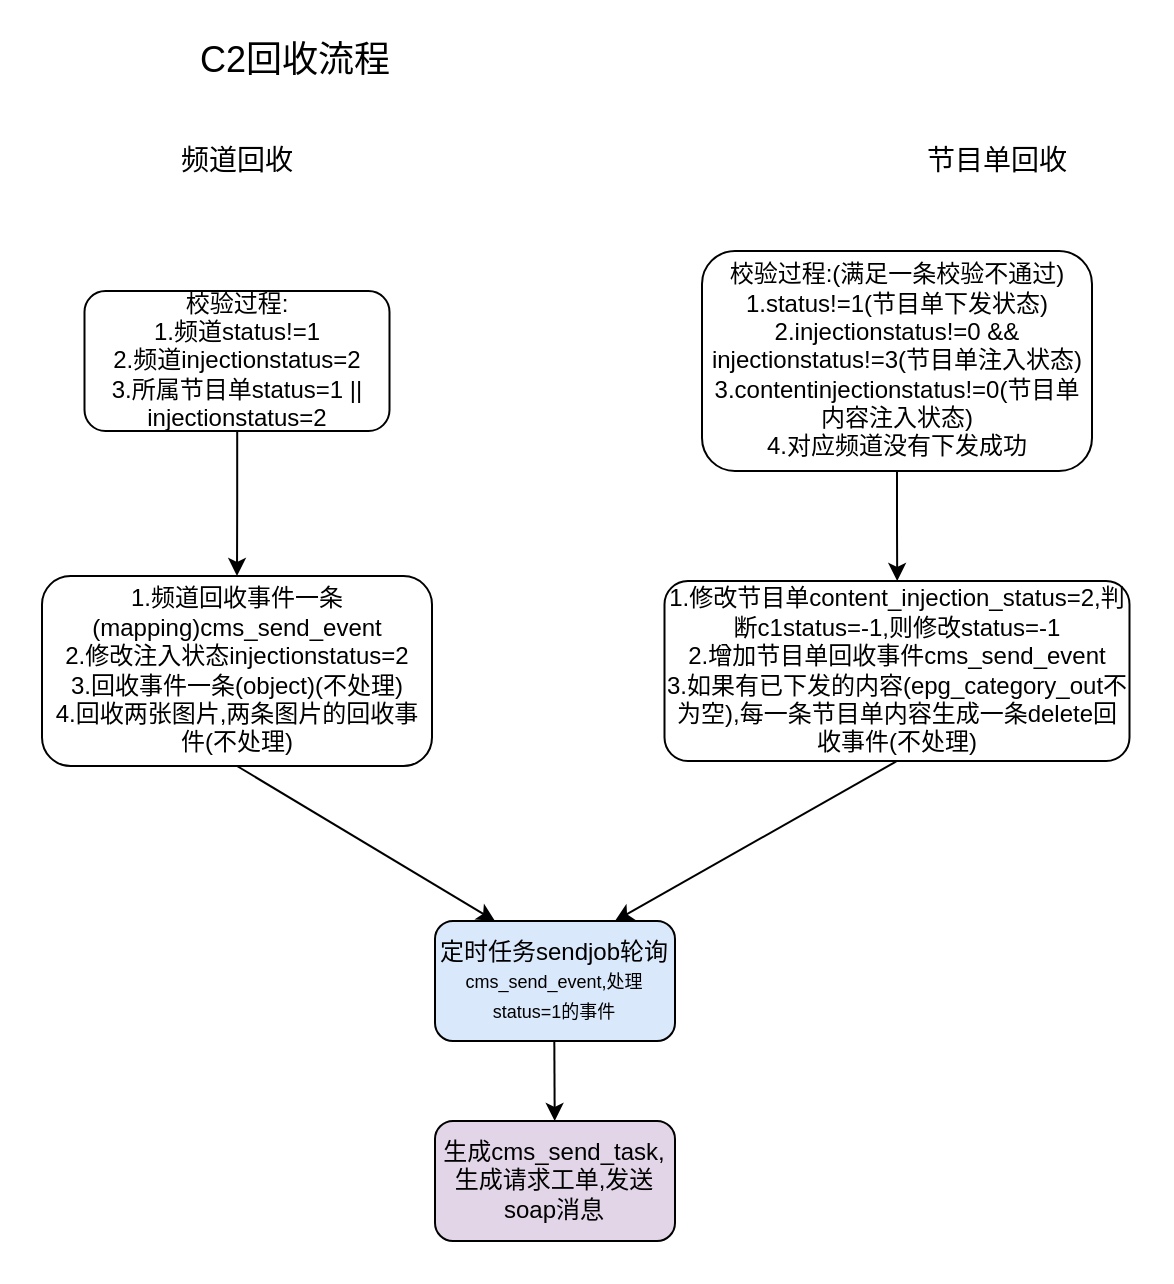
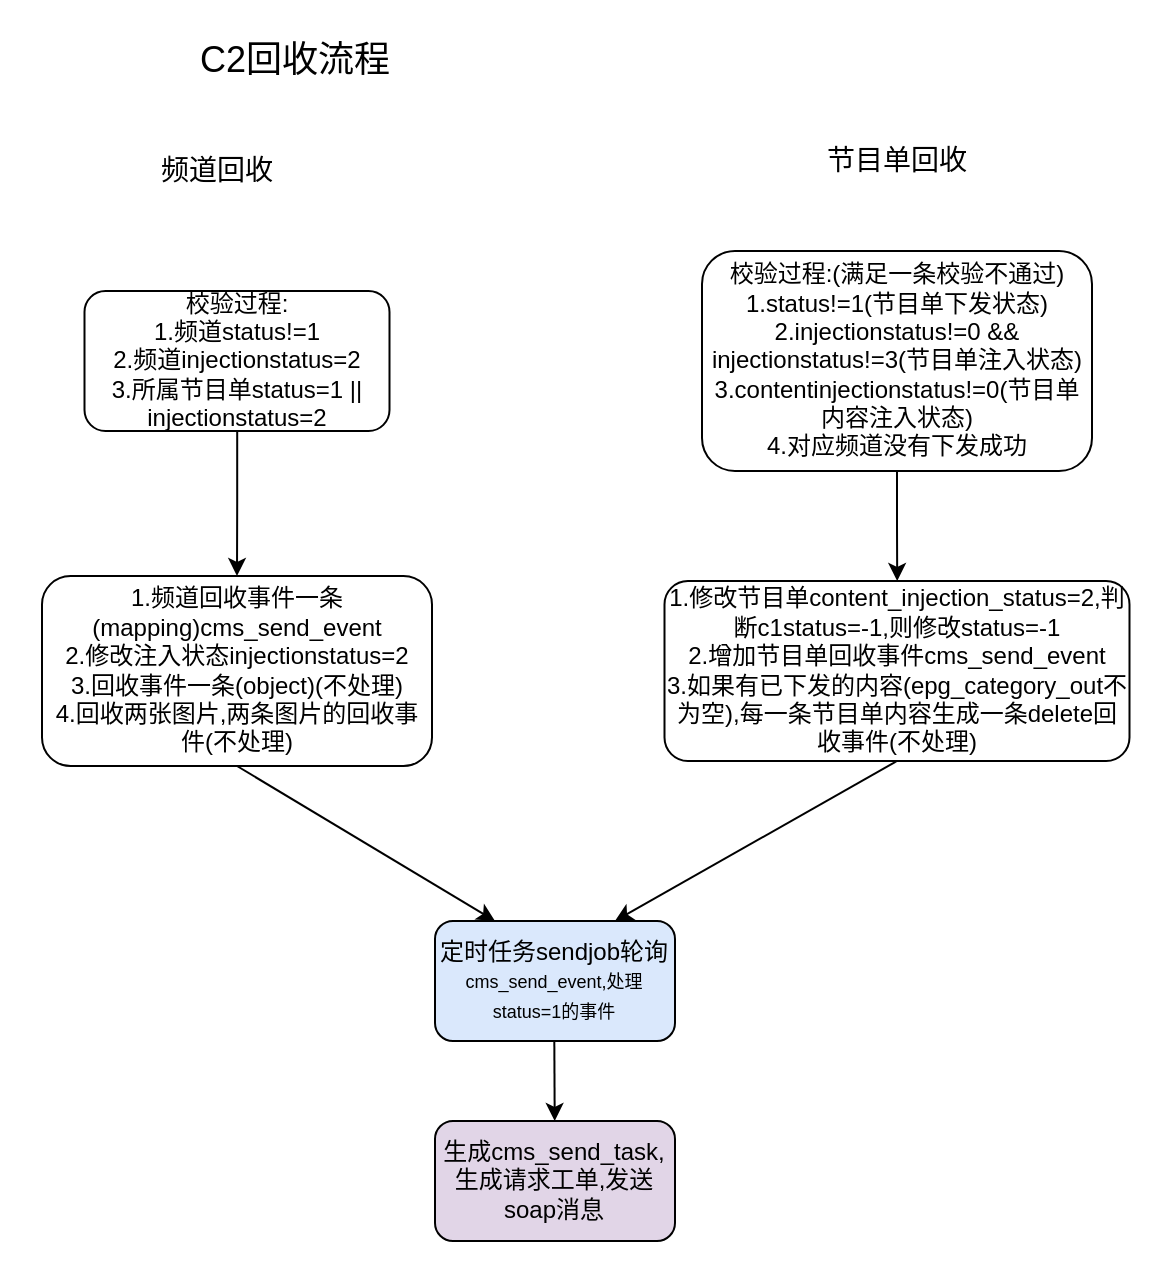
  <mxCell id="0" />
  <mxCell id="1" parent="0" />
  <mxCell id="2" value="&lt;font style=&quot;font-size: 18px&quot;&gt;C2回收流程&lt;/font&gt;" style="text;html=1;align=center;verticalAlign=middle;resizable=0;points=[];autosize=1;" vertex="1" parent="1"><mxGeometry x="92" y="20" width="110" height="20" as="geometry" /></mxCell>
- <mxCell id="3" value="&lt;font style=&quot;font-size: 14px&quot;&gt;频道回收&lt;/font&gt;" style="text;html=1;align=center;verticalAlign=middle;resizable=0;points=[];autosize=1;" vertex="1" parent="1"><mxGeometry x="83" y="70" width="70" height="20" as="geometry" /></mxCell>
+ <mxCell id="3" value="&lt;font style=&quot;font-size: 14px&quot;&gt;频道回收&lt;/font&gt;" style="text;html=1;align=center;verticalAlign=middle;resizable=0;points=[];autosize=1;" vertex="1" parent="1"><mxGeometry x="73" y="75" width="70" height="20" as="geometry" /></mxCell>
  <mxCell id="4" value="" style="edgeStyle=orthogonalEdgeStyle;rounded=0;orthogonalLoop=1;jettySize=auto;html=1;" edge="1" parent="1" source="5" target="13"><mxGeometry relative="1" as="geometry" /></mxCell>
  <mxCell id="5" value="校验过程:&lt;br&gt;1.频道status!=1&lt;br&gt;2.频道injectionstatus=2&lt;br&gt;3.所属节目单status=1 || injectionstatus=2" style="rounded=1;whiteSpace=wrap;html=1;" vertex="1" parent="1"><mxGeometry x="41.75" y="145" width="152.5" height="70" as="geometry" /></mxCell>
- <mxCell id="6" value="&lt;font style=&quot;font-size: 14px&quot;&gt;节目单回收&lt;/font&gt;" style="text;html=1;align=center;verticalAlign=middle;resizable=0;points=[];autosize=1;" vertex="1" parent="1"><mxGeometry x="453" y="70" width="90" height="20" as="geometry" /></mxCell>
+ <mxCell id="6" value="&lt;font style=&quot;font-size: 14px&quot;&gt;节目单回收&lt;/font&gt;" style="text;html=1;align=center;verticalAlign=middle;resizable=0;points=[];autosize=1;" vertex="1" parent="1"><mxGeometry x="403" y="70" width="90" height="20" as="geometry" /></mxCell>
  <mxCell id="7" value="" style="edgeStyle=orthogonalEdgeStyle;rounded=0;orthogonalLoop=1;jettySize=auto;html=1;" edge="1" parent="1" source="8" target="9"><mxGeometry relative="1" as="geometry" /></mxCell>
  <mxCell id="8" value="校验过程:(满足一条校验不通过)&lt;br&gt;1.status!=1(节目单下发状态)&lt;br&gt;2.injectionstatus!=0 &amp;amp;&amp;amp; injectionstatus!=3(节目单注入状态)&lt;br&gt;3.contentinjectionstatus!=0(节目单内容注入状态)&lt;br&gt;4.对应频道没有下发成功" style="rounded=1;whiteSpace=wrap;html=1;" vertex="1" parent="1"><mxGeometry x="350.5" y="125" width="195" height="110" as="geometry" /></mxCell>
  <mxCell id="9" value="1.修改节目单content_injection_status=2,判断c1status=-1,则修改status=-1&lt;br&gt;2.增加节目单回收事件cms_send_event&lt;br&gt;3.如果有已下发的内容(epg_category_out不为空),每一条节目单内容生成一条delete回收事件(不处理)" style="whiteSpace=wrap;html=1;rounded=1;arcSize=13;" vertex="1" parent="1"><mxGeometry x="331.75" y="290" width="232.5" height="90" as="geometry" /></mxCell>
  <mxCell id="10" value="定时任务sendjob轮询&lt;span style=&quot;font-size: 9px&quot;&gt;cms_send_event,处理status=1的事件&lt;/span&gt;" style="rounded=1;whiteSpace=wrap;html=1;fillColor=#dae8fc;" vertex="1" parent="1"><mxGeometry x="217" y="460" width="120" height="60" as="geometry" /></mxCell>
  <mxCell id="11" value="" style="endArrow=classic;html=1;" edge="1" parent="1" target="12"><mxGeometry width="50" height="50" relative="1" as="geometry"><mxPoint x="276.66" y="520" as="sourcePoint" /><mxPoint x="276.66" y="560" as="targetPoint" /></mxGeometry></mxCell>
  <mxCell id="12" value="生成cms_send_task,生成请求工单,发送soap消息" style="rounded=1;whiteSpace=wrap;html=1;fillColor=#e1d5e7;" vertex="1" parent="1"><mxGeometry x="217" y="560" width="120" height="60" as="geometry" /></mxCell>
  <mxCell id="13" value="1.频道回收事件一条(mapping)cms_send_event&lt;br&gt;2.修改注入状态injectionstatus=2&lt;br&gt;3.回收事件一条(object)(不处理)&lt;br&gt;4.回收两张图片,两条图片的回收事件(不处理)" style="whiteSpace=wrap;html=1;rounded=1;" vertex="1" parent="1"><mxGeometry x="20.5" y="287.5" width="195" height="95" as="geometry" /></mxCell>
  <mxCell id="14" value="" style="endArrow=classic;html=1;entryX=0.75;entryY=0;entryDx=0;entryDy=0;exitX=0.5;exitY=1;exitDx=0;exitDy=0;" edge="1" parent="1" source="9" target="10"><mxGeometry width="50" height="50" relative="1" as="geometry"><mxPoint x="293" y="470" as="sourcePoint" /><mxPoint x="343" y="420" as="targetPoint" /></mxGeometry></mxCell>
  <mxCell id="15" value="" style="endArrow=classic;html=1;entryX=0.25;entryY=0;entryDx=0;entryDy=0;exitX=0.5;exitY=1;exitDx=0;exitDy=0;" edge="1" parent="1" source="13" target="10"><mxGeometry width="50" height="50" relative="1" as="geometry"><mxPoint x="458" y="390" as="sourcePoint" /><mxPoint x="322" y="520" as="targetPoint" /></mxGeometry></mxCell>
